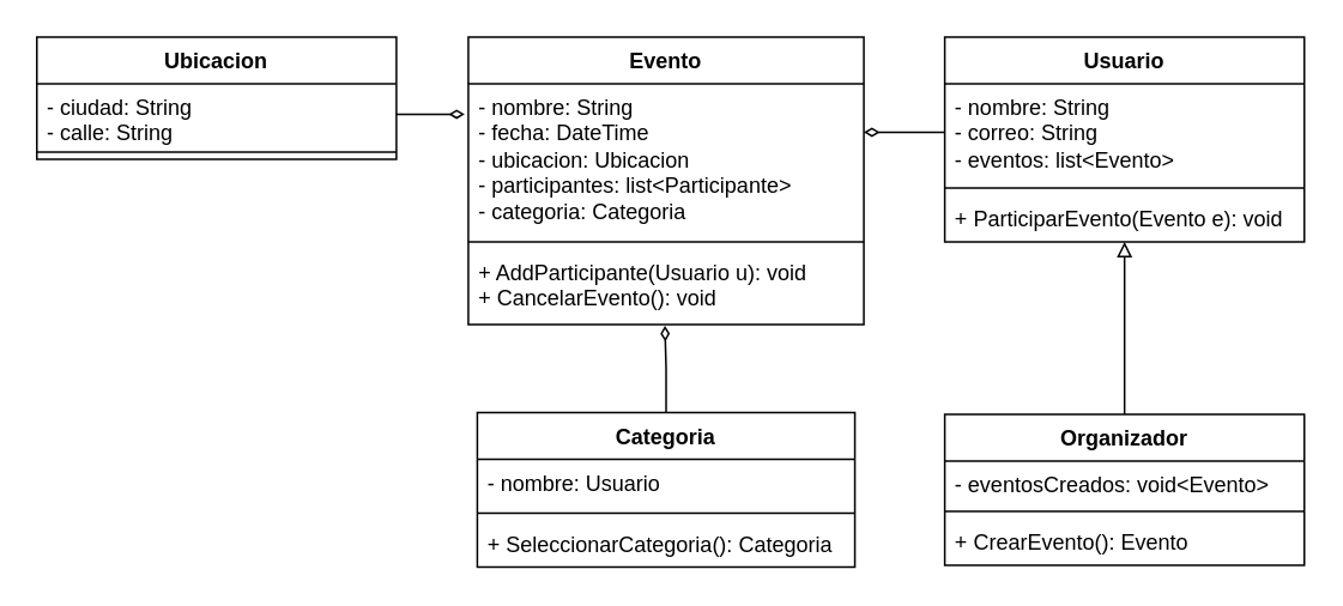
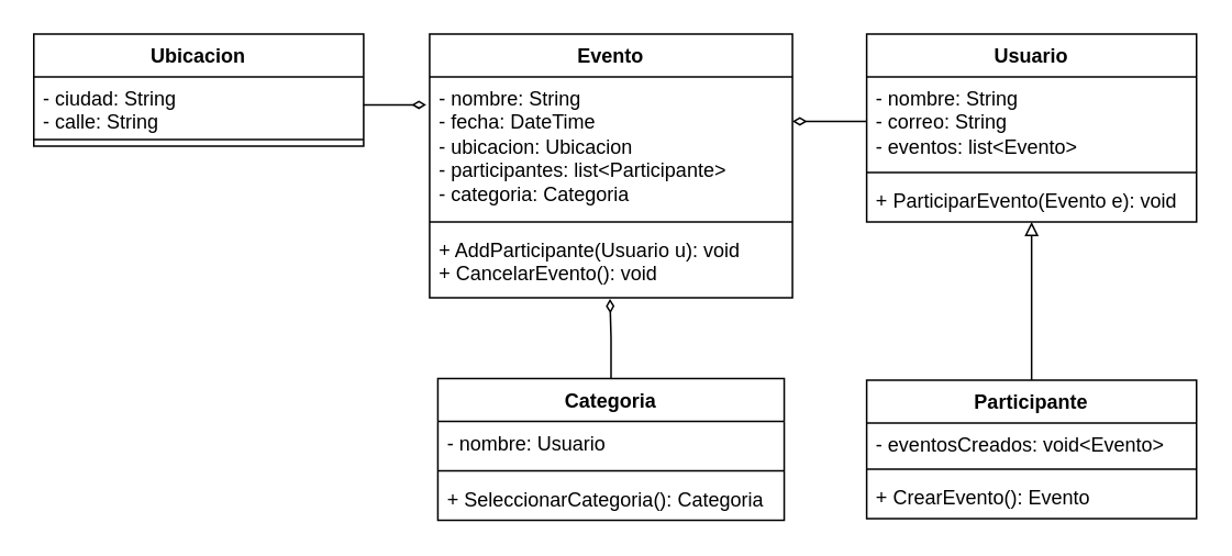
  <mxCell id="0" />
  <mxCell id="1" parent="0" />
  <mxCell id="2" value="Evento" style="swimlane;fontStyle=1;align=center;verticalAlign=top;childLayout=stackLayout;horizontal=1;startSize=26;horizontalStack=0;resizeParent=1;resizeParentMax=0;resizeLast=0;collapsible=1;marginBottom=0;whiteSpace=wrap;html=1;" parent="1" vertex="1"><mxGeometry x="260" y="20" width="220" height="160" as="geometry" /></mxCell>
  <mxCell id="3" value="- nombre: String&lt;div&gt;- fecha: DateTime&lt;/div&gt;&lt;div&gt;- ubicacion: Ubicacion&lt;/div&gt;&lt;div&gt;- participantes: list&amp;lt;Participante&amp;gt;&lt;/div&gt;&lt;div&gt;- categoria: Categoria&lt;/div&gt;" style="text;strokeColor=none;fillColor=none;align=left;verticalAlign=top;spacingLeft=4;spacingRight=4;overflow=hidden;rotatable=0;points=[[0,0.5],[1,0.5]];portConstraint=eastwest;whiteSpace=wrap;html=1;" parent="2" vertex="1"><mxGeometry y="26" width="220" height="84" as="geometry" /></mxCell>
  <mxCell id="4" value="" style="line;strokeWidth=1;fillColor=none;align=left;verticalAlign=middle;spacingTop=-1;spacingLeft=3;spacingRight=3;rotatable=0;labelPosition=right;points=[];portConstraint=eastwest;strokeColor=inherit;" parent="2" vertex="1"><mxGeometry y="110" width="220" height="8" as="geometry" /></mxCell>
  <mxCell id="5" value="+ AddParticipante(Usuario u): void&lt;div&gt;+ CancelarEvento(): void&lt;/div&gt;" style="text;strokeColor=none;fillColor=none;align=left;verticalAlign=top;spacingLeft=4;spacingRight=4;overflow=hidden;rotatable=0;points=[[0,0.5],[1,0.5]];portConstraint=eastwest;whiteSpace=wrap;html=1;" parent="2" vertex="1"><mxGeometry y="118" width="220" height="42" as="geometry" /></mxCell>
  <mxCell id="6" value="Usuario" style="swimlane;fontStyle=1;align=center;verticalAlign=top;childLayout=stackLayout;horizontal=1;startSize=26;horizontalStack=0;resizeParent=1;resizeParentMax=0;resizeLast=0;collapsible=1;marginBottom=0;whiteSpace=wrap;html=1;" parent="1" vertex="1"><mxGeometry x="525" y="20" width="200" height="114" as="geometry" /></mxCell>
  <mxCell id="7" value="- nombre: String&lt;div&gt;- correo: String&lt;/div&gt;&lt;div&gt;- eventos: list&amp;lt;Evento&amp;gt;&lt;/div&gt;" style="text;strokeColor=none;fillColor=none;align=left;verticalAlign=top;spacingLeft=4;spacingRight=4;overflow=hidden;rotatable=0;points=[[0,0.5],[1,0.5]];portConstraint=eastwest;whiteSpace=wrap;html=1;" parent="6" vertex="1"><mxGeometry y="26" width="200" height="54" as="geometry" /></mxCell>
  <mxCell id="8" value="" style="line;strokeWidth=1;fillColor=none;align=left;verticalAlign=middle;spacingTop=-1;spacingLeft=3;spacingRight=3;rotatable=0;labelPosition=right;points=[];portConstraint=eastwest;strokeColor=inherit;" parent="6" vertex="1"><mxGeometry y="80" width="200" height="8" as="geometry" /></mxCell>
  <mxCell id="9" value="+ ParticiparEvento(Evento e): void" style="text;strokeColor=none;fillColor=none;align=left;verticalAlign=top;spacingLeft=4;spacingRight=4;overflow=hidden;rotatable=0;points=[[0,0.5],[1,0.5]];portConstraint=eastwest;whiteSpace=wrap;html=1;" parent="6" vertex="1"><mxGeometry y="88" width="200" height="26" as="geometry" /></mxCell>
  <mxCell id="10" style="edgeStyle=orthogonalEdgeStyle;rounded=0;orthogonalLoop=1;jettySize=auto;html=1;exitX=0.5;exitY=0;exitDx=0;exitDy=0;endArrow=block;endFill=0;entryX=0.5;entryY=1;entryDx=0;entryDy=0;" parent="1" source="11" target="6" edge="1"><mxGeometry relative="1" as="geometry"><mxPoint x="625" y="180" as="targetPoint" /></mxGeometry></mxCell>
- <mxCell id="11" value="Organizador" style="swimlane;fontStyle=1;align=center;verticalAlign=top;childLayout=stackLayout;horizontal=1;startSize=26;horizontalStack=0;resizeParent=1;resizeParentMax=0;resizeLast=0;collapsible=1;marginBottom=0;whiteSpace=wrap;html=1;" parent="1" vertex="1"><mxGeometry x="525" y="230" width="200" height="84" as="geometry" /></mxCell>
+ <mxCell id="11" value="Participante" style="swimlane;fontStyle=1;align=center;verticalAlign=top;childLayout=stackLayout;horizontal=1;startSize=26;horizontalStack=0;resizeParent=1;resizeParentMax=0;resizeLast=0;collapsible=1;marginBottom=0;whiteSpace=wrap;html=1;" parent="1" vertex="1"><mxGeometry x="525" y="230" width="200" height="84" as="geometry" /></mxCell>
  <mxCell id="12" value="- eventosCreados: void&amp;lt;Evento&amp;gt;" style="text;strokeColor=none;fillColor=none;align=left;verticalAlign=top;spacingLeft=4;spacingRight=4;overflow=hidden;rotatable=0;points=[[0,0.5],[1,0.5]];portConstraint=eastwest;whiteSpace=wrap;html=1;" parent="11" vertex="1"><mxGeometry y="26" width="200" height="24" as="geometry" /></mxCell>
  <mxCell id="13" value="" style="line;strokeWidth=1;fillColor=none;align=left;verticalAlign=middle;spacingTop=-1;spacingLeft=3;spacingRight=3;rotatable=0;labelPosition=right;points=[];portConstraint=eastwest;strokeColor=inherit;" parent="11" vertex="1"><mxGeometry y="50" width="200" height="8" as="geometry" /></mxCell>
  <mxCell id="14" value="+ CrearEvento(): Evento" style="text;strokeColor=none;fillColor=none;align=left;verticalAlign=top;spacingLeft=4;spacingRight=4;overflow=hidden;rotatable=0;points=[[0,0.5],[1,0.5]];portConstraint=eastwest;whiteSpace=wrap;html=1;" parent="11" vertex="1"><mxGeometry y="58" width="200" height="26" as="geometry" /></mxCell>
  <mxCell id="15" value="Categoria" style="swimlane;fontStyle=1;align=center;verticalAlign=top;childLayout=stackLayout;horizontal=1;startSize=26;horizontalStack=0;resizeParent=1;resizeParentMax=0;resizeLast=0;collapsible=1;marginBottom=0;whiteSpace=wrap;html=1;" parent="1" vertex="1"><mxGeometry x="265" y="229" width="210" height="86" as="geometry" /></mxCell>
  <mxCell id="16" value="- nombre: Usuario" style="text;strokeColor=none;fillColor=none;align=left;verticalAlign=top;spacingLeft=4;spacingRight=4;overflow=hidden;rotatable=0;points=[[0,0.5],[1,0.5]];portConstraint=eastwest;whiteSpace=wrap;html=1;" parent="15" vertex="1"><mxGeometry y="26" width="210" height="26" as="geometry" /></mxCell>
  <mxCell id="17" value="" style="line;strokeWidth=1;fillColor=none;align=left;verticalAlign=middle;spacingTop=-1;spacingLeft=3;spacingRight=3;rotatable=0;labelPosition=right;points=[];portConstraint=eastwest;strokeColor=inherit;" parent="15" vertex="1"><mxGeometry y="52" width="210" height="8" as="geometry" /></mxCell>
  <mxCell id="18" value="+ SeleccionarCategoria(): Categoria" style="text;strokeColor=none;fillColor=none;align=left;verticalAlign=top;spacingLeft=4;spacingRight=4;overflow=hidden;rotatable=0;points=[[0,0.5],[1,0.5]];portConstraint=eastwest;whiteSpace=wrap;html=1;" parent="15" vertex="1"><mxGeometry y="60" width="210" height="26" as="geometry" /></mxCell>
  <mxCell id="19" style="edgeStyle=orthogonalEdgeStyle;rounded=0;orthogonalLoop=1;jettySize=auto;html=1;exitX=0;exitY=0.5;exitDx=0;exitDy=0;endArrow=diamondThin;endFill=0;strokeWidth=1;" parent="1" source="7" edge="1"><mxGeometry relative="1" as="geometry"><mxPoint x="480" y="73" as="targetPoint" /></mxGeometry></mxCell>
  <mxCell id="20" style="edgeStyle=orthogonalEdgeStyle;rounded=0;orthogonalLoop=1;jettySize=auto;html=1;exitX=0.5;exitY=0;exitDx=0;exitDy=0;entryX=0.497;entryY=1.014;entryDx=0;entryDy=0;entryPerimeter=0;endArrow=diamondThin;endFill=0;" parent="1" source="15" target="5" edge="1"><mxGeometry relative="1" as="geometry" /></mxCell>
  <mxCell id="21" value="Ubicacion" style="swimlane;fontStyle=1;align=center;verticalAlign=top;childLayout=stackLayout;horizontal=1;startSize=26;horizontalStack=0;resizeParent=1;resizeParentMax=0;resizeLast=0;collapsible=1;marginBottom=0;whiteSpace=wrap;html=1;" vertex="1" parent="1"><mxGeometry x="20" y="20" width="200" height="68" as="geometry" /></mxCell>
  <mxCell id="22" value="- ciudad: String&lt;div&gt;- calle: String&lt;/div&gt;" style="text;strokeColor=none;fillColor=none;align=left;verticalAlign=top;spacingLeft=4;spacingRight=4;overflow=hidden;rotatable=0;points=[[0,0.5],[1,0.5]];portConstraint=eastwest;whiteSpace=wrap;html=1;" vertex="1" parent="21"><mxGeometry y="26" width="200" height="34" as="geometry" /></mxCell>
  <mxCell id="23" value="" style="line;strokeWidth=1;fillColor=none;align=left;verticalAlign=middle;spacingTop=-1;spacingLeft=3;spacingRight=3;rotatable=0;labelPosition=right;points=[];portConstraint=eastwest;strokeColor=inherit;" vertex="1" parent="21"><mxGeometry y="60" width="200" height="8" as="geometry" /></mxCell>
  <mxCell id="24" style="edgeStyle=orthogonalEdgeStyle;rounded=0;orthogonalLoop=1;jettySize=auto;html=1;exitX=1;exitY=0.5;exitDx=0;exitDy=0;entryX=-0.009;entryY=0.193;entryDx=0;entryDy=0;entryPerimeter=0;endArrow=diamondThin;endFill=0;" edge="1" parent="1" source="22" target="3"><mxGeometry relative="1" as="geometry" /></mxCell>
